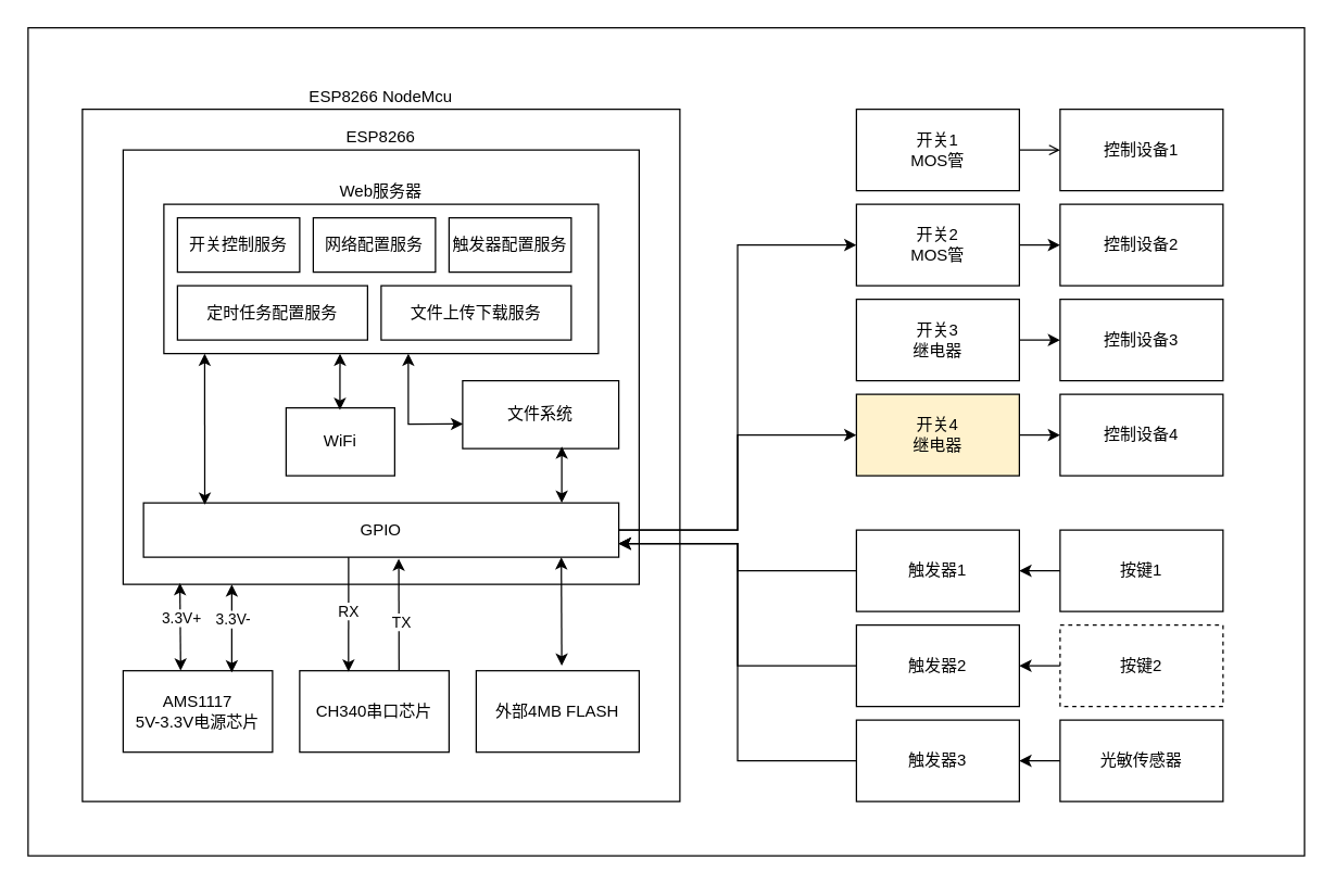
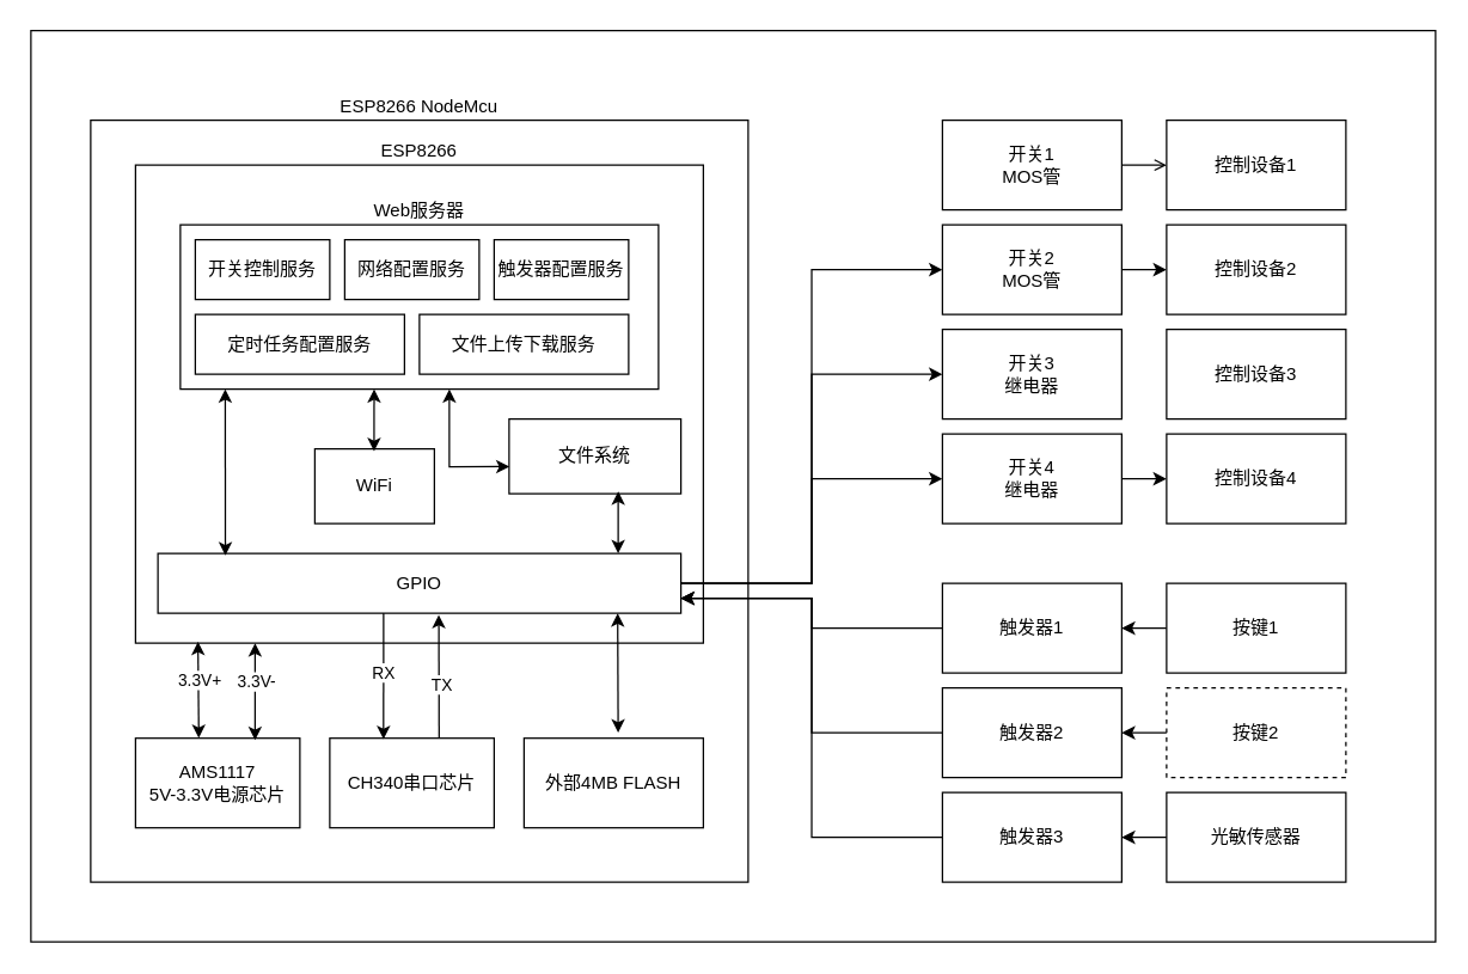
  <mxCell id="0" />
  <mxCell id="1" parent="0" />
  <mxCell id="2" value="" style="rounded=0;whiteSpace=wrap;html=1;" vertex="1" parent="1"><mxGeometry x="20" y="20" width="940" height="610" as="geometry" /></mxCell>
  <mxCell id="3" value="ESP8266 NodeMcu&lt;br&gt;" style="rounded=0;whiteSpace=wrap;html=1;labelPosition=center;verticalLabelPosition=top;align=center;verticalAlign=bottom;" vertex="1" parent="1"><mxGeometry x="60" y="80" width="440" height="510" as="geometry" /></mxCell>
  <mxCell id="4" value="ESP8266" style="rounded=0;whiteSpace=wrap;html=1;labelPosition=center;verticalLabelPosition=top;align=center;verticalAlign=bottom;" vertex="1" parent="1"><mxGeometry x="90" y="110" width="380" height="320" as="geometry" /></mxCell>
  <mxCell id="5" value="WiFi" style="rounded=0;whiteSpace=wrap;html=1;" vertex="1" parent="1"><mxGeometry x="210" y="300" width="80" height="50" as="geometry" /></mxCell>
  <mxCell id="6" value="文件系统" style="rounded=0;whiteSpace=wrap;html=1;" vertex="1" parent="1"><mxGeometry x="340" y="280" width="115" height="50" as="geometry" /></mxCell>
  <mxCell id="7" value="Web服务器" style="rounded=0;whiteSpace=wrap;html=1;labelPosition=center;verticalLabelPosition=top;align=center;verticalAlign=bottom;" vertex="1" parent="1"><mxGeometry x="120" y="150" width="320" height="110" as="geometry" /></mxCell>
  <mxCell id="8" value="开关控制服务" style="rounded=0;whiteSpace=wrap;html=1;" vertex="1" parent="1"><mxGeometry x="130" y="160" width="90" height="40" as="geometry" /></mxCell>
  <mxCell id="9" value="网络配置服务" style="rounded=0;whiteSpace=wrap;html=1;" vertex="1" parent="1"><mxGeometry x="230" y="160" width="90" height="40" as="geometry" /></mxCell>
  <mxCell id="10" value="触发器配置服务" style="rounded=0;whiteSpace=wrap;html=1;" vertex="1" parent="1"><mxGeometry x="330" y="160" width="90" height="40" as="geometry" /></mxCell>
  <mxCell id="11" value="定时任务配置服务" style="rounded=0;whiteSpace=wrap;html=1;" vertex="1" parent="1"><mxGeometry x="130" y="210" width="140" height="40" as="geometry" /></mxCell>
  <mxCell id="12" value="文件上传下载服务" style="rounded=0;whiteSpace=wrap;html=1;" vertex="1" parent="1"><mxGeometry x="280" y="210" width="140" height="40" as="geometry" /></mxCell>
  <mxCell id="13" style="edgeStyle=orthogonalEdgeStyle;rounded=0;orthogonalLoop=1;jettySize=auto;html=1;exitX=1;exitY=0.5;exitDx=0;exitDy=0;entryX=0;entryY=0.5;entryDx=0;entryDy=0;" edge="1" parent="1" source="16" target="40"><mxGeometry relative="1" as="geometry" /></mxCell>
+ <mxCell id="14" style="edgeStyle=orthogonalEdgeStyle;rounded=0;orthogonalLoop=1;jettySize=auto;html=1;exitX=1;exitY=0.5;exitDx=0;exitDy=0;entryX=0;entryY=0.5;entryDx=0;entryDy=0;" edge="1" parent="1" source="16" target="38"><mxGeometry relative="1" as="geometry" /></mxCell>
  <mxCell id="15" style="edgeStyle=orthogonalEdgeStyle;rounded=0;orthogonalLoop=1;jettySize=auto;html=1;exitX=1;exitY=0.5;exitDx=0;exitDy=0;entryX=0;entryY=0.5;entryDx=0;entryDy=0;" edge="1" parent="1" source="16" target="36"><mxGeometry relative="1" as="geometry" /></mxCell>
  <mxCell id="16" value="GPIO&lt;br&gt;" style="rounded=0;whiteSpace=wrap;html=1;" vertex="1" parent="1"><mxGeometry x="105" y="370" width="350" height="40" as="geometry" /></mxCell>
  <mxCell id="17" value="外部4MB FLASH" style="rounded=0;whiteSpace=wrap;html=1;" vertex="1" parent="1"><mxGeometry x="350" y="493.65" width="120" height="60" as="geometry" /></mxCell>
  <mxCell id="18" value="CH340串口芯片" style="rounded=0;whiteSpace=wrap;html=1;" vertex="1" parent="1"><mxGeometry x="220" y="493.65" width="110" height="60" as="geometry" /></mxCell>
  <mxCell id="19" value="AMS1117&lt;br&gt;5V-3.3V电源芯片" style="rounded=0;whiteSpace=wrap;html=1;" vertex="1" parent="1"><mxGeometry x="90" y="493.65" width="110" height="60" as="geometry" /></mxCell>
  <mxCell id="20" value="" style="endArrow=classic;startArrow=classic;html=1;rounded=0;entryX=0.879;entryY=1.001;entryDx=0;entryDy=0;entryPerimeter=0;" edge="1" parent="1" target="16"><mxGeometry width="50" height="50" relative="1" as="geometry"><mxPoint x="413" y="490" as="sourcePoint" /><mxPoint x="410.5" y="430" as="targetPoint" /></mxGeometry></mxCell>
  <mxCell id="21" value="" style="endArrow=classic;html=1;rounded=0;entryX=0.327;entryY=0.012;entryDx=0;entryDy=0;entryPerimeter=0;" edge="1" parent="1" target="18"><mxGeometry width="50" height="50" relative="1" as="geometry"><mxPoint x="256" y="410" as="sourcePoint" /><mxPoint x="280" y="440" as="targetPoint" /></mxGeometry></mxCell>
  <mxCell id="22" value="RX" style="edgeLabel;html=1;align=center;verticalAlign=middle;resizable=0;points=[];" vertex="1" connectable="0" parent="21"><mxGeometry x="-0.372" relative="1" as="geometry"><mxPoint y="14" as="offset" /></mxGeometry></mxCell>
  <mxCell id="23" value="" style="endArrow=classic;html=1;rounded=0;exitX=0.665;exitY=-0.008;exitDx=0;exitDy=0;exitPerimeter=0;entryX=0.537;entryY=1.028;entryDx=0;entryDy=0;entryPerimeter=0;" edge="1" parent="1" source="18" target="16"><mxGeometry width="50" height="50" relative="1" as="geometry"><mxPoint x="266" y="440" as="sourcePoint" /><mxPoint x="266" y="476" as="targetPoint" /></mxGeometry></mxCell>
  <mxCell id="24" value="TX" style="edgeLabel;html=1;align=center;verticalAlign=middle;resizable=0;points=[];" vertex="1" connectable="0" parent="23"><mxGeometry x="-0.134" y="-1" relative="1" as="geometry"><mxPoint as="offset" /></mxGeometry></mxCell>
  <mxCell id="25" value="" style="endArrow=classic;startArrow=classic;html=1;rounded=0;entryX=0.11;entryY=0.997;entryDx=0;entryDy=0;entryPerimeter=0;exitX=0.385;exitY=-0.001;exitDx=0;exitDy=0;exitPerimeter=0;" edge="1" parent="1" source="19" target="4"><mxGeometry width="50" height="50" relative="1" as="geometry"><mxPoint x="100" y="480" as="sourcePoint" /><mxPoint x="150" y="430" as="targetPoint" /></mxGeometry></mxCell>
  <mxCell id="26" value="3.3V+" style="edgeLabel;html=1;align=center;verticalAlign=middle;resizable=0;points=[];" vertex="1" connectable="0" parent="25"><mxGeometry x="0.218" relative="1" as="geometry"><mxPoint as="offset" /></mxGeometry></mxCell>
  <mxCell id="27" value="" style="endArrow=classic;startArrow=classic;html=1;rounded=0;entryX=0.11;entryY=0.997;entryDx=0;entryDy=0;entryPerimeter=0;exitX=0.385;exitY=-0.001;exitDx=0;exitDy=0;exitPerimeter=0;" edge="1" parent="1"><mxGeometry width="50" height="50" relative="1" as="geometry"><mxPoint x="170" y="495" as="sourcePoint" /><mxPoint x="170" y="430" as="targetPoint" /></mxGeometry></mxCell>
  <mxCell id="28" value="3.3V-" style="edgeLabel;html=1;align=center;verticalAlign=middle;resizable=0;points=[];" vertex="1" connectable="0" parent="27"><mxGeometry x="0.218" relative="1" as="geometry"><mxPoint as="offset" /></mxGeometry></mxCell>
  <mxCell id="29" value="" style="endArrow=classic;startArrow=classic;html=1;rounded=0;entryX=0.348;entryY=0.968;entryDx=0;entryDy=0;entryPerimeter=0;" edge="1" parent="1"><mxGeometry width="50" height="50" relative="1" as="geometry"><mxPoint x="413" y="370" as="sourcePoint" /><mxPoint x="413.02" y="328.4" as="targetPoint" /></mxGeometry></mxCell>
  <mxCell id="30" value="" style="endArrow=classic;startArrow=classic;html=1;rounded=0;entryX=0.348;entryY=0.968;entryDx=0;entryDy=0;entryPerimeter=0;" edge="1" parent="1"><mxGeometry width="50" height="50" relative="1" as="geometry"><mxPoint x="249.66" y="301.6" as="sourcePoint" /><mxPoint x="249.68" y="260" as="targetPoint" /></mxGeometry></mxCell>
  <mxCell id="31" value="" style="endArrow=classic;startArrow=classic;html=1;rounded=0;exitX=0.003;exitY=0.637;exitDx=0;exitDy=0;exitPerimeter=0;" edge="1" parent="1" source="6"><mxGeometry width="50" height="50" relative="1" as="geometry"><mxPoint x="250" y="310" as="sourcePoint" /><mxPoint x="300" y="260" as="targetPoint" /><Array as="points"><mxPoint x="300" y="312" /></Array></mxGeometry></mxCell>
  <mxCell id="32" value="" style="endArrow=classic;startArrow=classic;html=1;rounded=0;entryX=0.348;entryY=0.968;entryDx=0;entryDy=0;entryPerimeter=0;exitX=0.129;exitY=0.035;exitDx=0;exitDy=0;exitPerimeter=0;" edge="1" parent="1" source="16"><mxGeometry width="50" height="50" relative="1" as="geometry"><mxPoint x="150" y="301.6" as="sourcePoint" /><mxPoint x="150.02" y="260" as="targetPoint" /></mxGeometry></mxCell>
  <mxCell id="33" style="edgeStyle=orthogonalEdgeStyle;rounded=0;orthogonalLoop=1;jettySize=auto;html=1;exitX=1;exitY=0.5;exitDx=0;exitDy=0;entryX=0;entryY=0.5;entryDx=0;entryDy=0;endArrow=open;" edge="1" parent="1" source="34" target="41"><mxGeometry relative="1" as="geometry" /></mxCell>
  <mxCell id="34" value="开关1&lt;br&gt;MOS管" style="rounded=0;whiteSpace=wrap;html=1;" vertex="1" parent="1"><mxGeometry x="630" y="80" width="120" height="60" as="geometry" /></mxCell>
  <mxCell id="35" style="edgeStyle=orthogonalEdgeStyle;rounded=0;orthogonalLoop=1;jettySize=auto;html=1;exitX=1;exitY=0.5;exitDx=0;exitDy=0;entryX=0;entryY=0.5;entryDx=0;entryDy=0;" edge="1" parent="1" source="36" target="42"><mxGeometry relative="1" as="geometry" /></mxCell>
  <mxCell id="36" value="开关2&lt;br&gt;MOS管" style="rounded=0;whiteSpace=wrap;html=1;" vertex="1" parent="1"><mxGeometry x="630" y="150" width="120" height="60" as="geometry" /></mxCell>
- <mxCell id="37" style="edgeStyle=orthogonalEdgeStyle;rounded=0;orthogonalLoop=1;jettySize=auto;html=1;exitX=1;exitY=0.5;exitDx=0;exitDy=0;entryX=0;entryY=0.5;entryDx=0;entryDy=0;" edge="1" parent="1" source="38" target="43"><mxGeometry relative="1" as="geometry" /></mxCell>
  <mxCell id="38" value="开关3&lt;br&gt;继电器" style="rounded=0;whiteSpace=wrap;html=1;" vertex="1" parent="1"><mxGeometry x="630" y="220" width="120" height="60" as="geometry" /></mxCell>
  <mxCell id="39" style="edgeStyle=orthogonalEdgeStyle;rounded=0;orthogonalLoop=1;jettySize=auto;html=1;exitX=1;exitY=0.5;exitDx=0;exitDy=0;entryX=0;entryY=0.5;entryDx=0;entryDy=0;" edge="1" parent="1" source="40" target="44"><mxGeometry relative="1" as="geometry" /></mxCell>
- <mxCell id="40" value="开关4&lt;br&gt;继电器" style="rounded=0;whiteSpace=wrap;html=1;fillColor=#fff2cc;" vertex="1" parent="1"><mxGeometry x="630" y="290" width="120" height="60" as="geometry" /></mxCell>
+ <mxCell id="40" value="开关4&lt;br&gt;继电器" style="rounded=0;whiteSpace=wrap;html=1;" vertex="1" parent="1"><mxGeometry x="630" y="290" width="120" height="60" as="geometry" /></mxCell>
  <mxCell id="41" value="控制设备1" style="rounded=0;whiteSpace=wrap;html=1;" vertex="1" parent="1"><mxGeometry x="780" y="80" width="120" height="60" as="geometry" /></mxCell>
  <mxCell id="42" value="控制设备2" style="rounded=0;whiteSpace=wrap;html=1;" vertex="1" parent="1"><mxGeometry x="780" y="150" width="120" height="60" as="geometry" /></mxCell>
  <mxCell id="43" value="控制设备3" style="rounded=0;whiteSpace=wrap;html=1;" vertex="1" parent="1"><mxGeometry x="780" y="220" width="120" height="60" as="geometry" /></mxCell>
  <mxCell id="44" value="控制设备4" style="rounded=0;whiteSpace=wrap;html=1;" vertex="1" parent="1"><mxGeometry x="780" y="290" width="120" height="60" as="geometry" /></mxCell>
  <mxCell id="45" style="edgeStyle=orthogonalEdgeStyle;rounded=0;orthogonalLoop=1;jettySize=auto;html=1;exitX=0;exitY=0.5;exitDx=0;exitDy=0;entryX=1;entryY=0.75;entryDx=0;entryDy=0;" edge="1" parent="1" source="46" target="16"><mxGeometry relative="1" as="geometry" /></mxCell>
  <mxCell id="46" value="触发器1" style="rounded=0;whiteSpace=wrap;html=1;" vertex="1" parent="1"><mxGeometry x="630" y="390" width="120" height="60" as="geometry" /></mxCell>
  <mxCell id="47" style="edgeStyle=orthogonalEdgeStyle;rounded=0;orthogonalLoop=1;jettySize=auto;html=1;exitX=0;exitY=0.5;exitDx=0;exitDy=0;entryX=1;entryY=0.75;entryDx=0;entryDy=0;" edge="1" parent="1" source="48" target="16"><mxGeometry relative="1" as="geometry" /></mxCell>
  <mxCell id="48" value="触发器3" style="rounded=0;whiteSpace=wrap;html=1;" vertex="1" parent="1"><mxGeometry x="630" y="530" width="120" height="60" as="geometry" /></mxCell>
  <mxCell id="49" style="edgeStyle=orthogonalEdgeStyle;rounded=0;orthogonalLoop=1;jettySize=auto;html=1;exitX=0;exitY=0.5;exitDx=0;exitDy=0;entryX=1;entryY=0.75;entryDx=0;entryDy=0;" edge="1" parent="1" source="50" target="16"><mxGeometry relative="1" as="geometry" /></mxCell>
  <mxCell id="50" value="触发器2" style="rounded=0;whiteSpace=wrap;html=1;" vertex="1" parent="1"><mxGeometry x="630" y="460" width="120" height="60" as="geometry" /></mxCell>
  <mxCell id="51" style="edgeStyle=orthogonalEdgeStyle;rounded=0;orthogonalLoop=1;jettySize=auto;html=1;exitX=0;exitY=0.5;exitDx=0;exitDy=0;entryX=1;entryY=0.5;entryDx=0;entryDy=0;" edge="1" parent="1" source="52" target="46"><mxGeometry relative="1" as="geometry" /></mxCell>
  <mxCell id="52" value="按键1" style="rounded=0;whiteSpace=wrap;html=1;" vertex="1" parent="1"><mxGeometry x="780" y="390" width="120" height="60" as="geometry" /></mxCell>
  <mxCell id="53" style="edgeStyle=orthogonalEdgeStyle;rounded=0;orthogonalLoop=1;jettySize=auto;html=1;exitX=0;exitY=0.5;exitDx=0;exitDy=0;entryX=1;entryY=0.5;entryDx=0;entryDy=0;" edge="1" parent="1" source="54"><mxGeometry relative="1" as="geometry"><mxPoint x="750" y="490" as="targetPoint" /></mxGeometry></mxCell>
  <mxCell id="54" value="按键2" style="rounded=0;whiteSpace=wrap;html=1;dashed=1;" vertex="1" parent="1"><mxGeometry x="780" y="460" width="120" height="60" as="geometry" /></mxCell>
  <mxCell id="55" style="edgeStyle=orthogonalEdgeStyle;rounded=0;orthogonalLoop=1;jettySize=auto;html=1;exitX=0;exitY=0.5;exitDx=0;exitDy=0;entryX=1;entryY=0.5;entryDx=0;entryDy=0;" edge="1" parent="1" source="56"><mxGeometry relative="1" as="geometry"><mxPoint x="750" y="560" as="targetPoint" /></mxGeometry></mxCell>
  <mxCell id="56" value="光敏传感器" style="rounded=0;whiteSpace=wrap;html=1;" vertex="1" parent="1"><mxGeometry x="780" y="530" width="120" height="60" as="geometry" /></mxCell>
